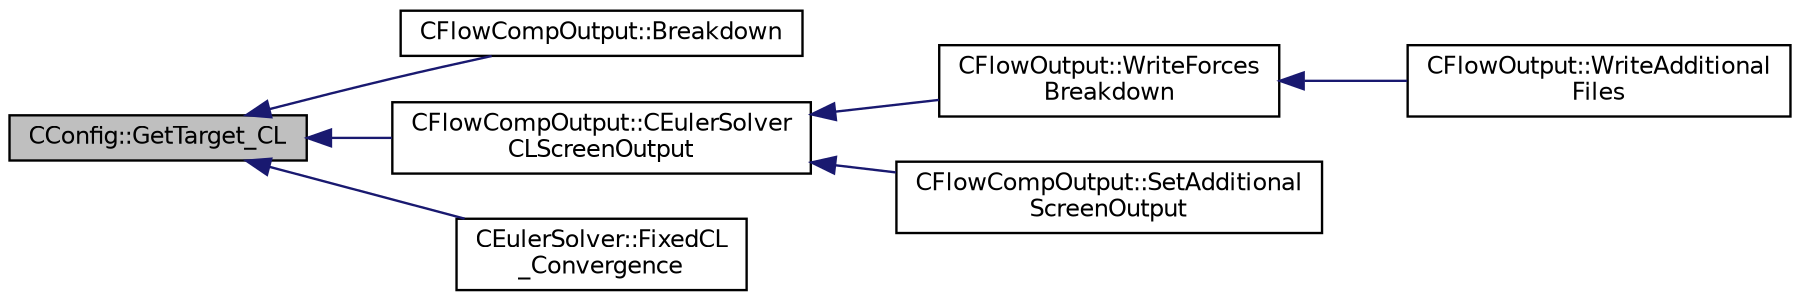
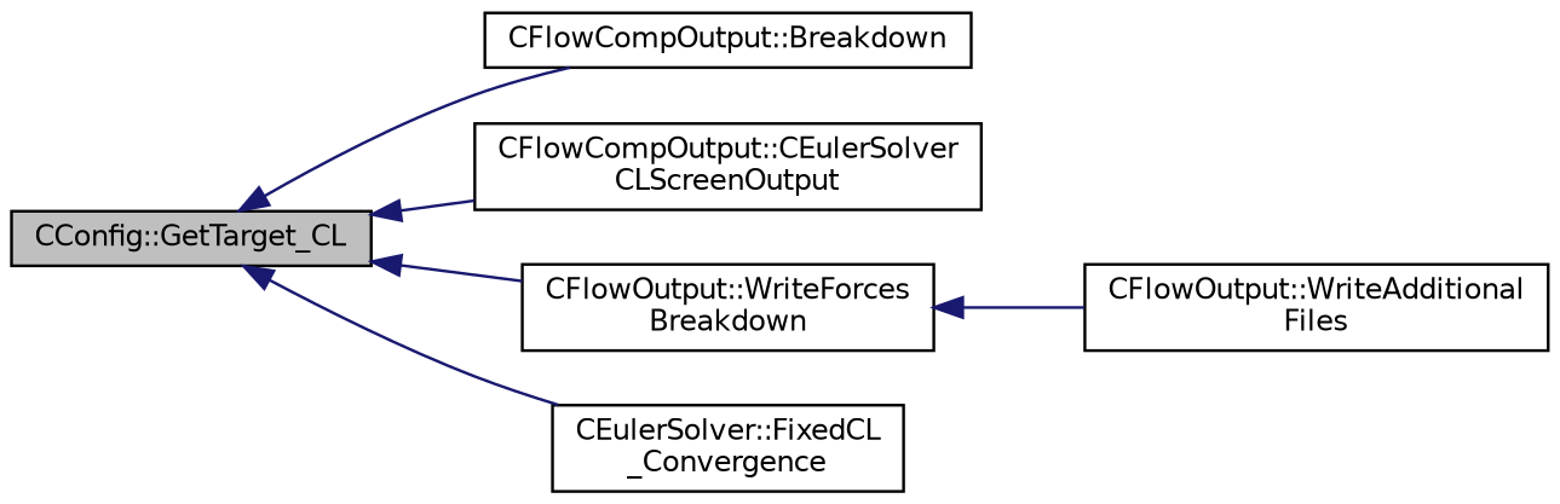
  digraph {
    rankdir=LR
    node [color=black fillcolor=white fontname=Helvetica fontsize=10 shape=record style=filled]
    edge [color=midnightblue dir=back fontname=Helvetica fontsize=10 labelfontname=Helvetica labelfontsize=10 style=solid]
    n1 [fillcolor=grey75 fontcolor=black height=0.2 label="CConfig::GetTarget_CL" width=0.4]
    n2 [height=0.2 label="CFlowCompOutput::Breakdown" width=0.4]
    n3 [height=0.2 label="CFlowCompOutput::CEulerSolver\lCLScreenOutput" width=0.4]
    n4 [height=0.2 label="CFlowOutput::WriteForces\lBreakdown" width=0.4]
    n5 [height=0.2 label="CEulerSolver::FixedCL\l_Convergence" width=0.4]
-   n6 [height=0.2 label="CFlowCompOutput::SetAdditional\lScreenOutput" width=0.4]
    n7 [height=0.2 label="CFlowOutput::WriteAdditional\lFiles" width=0.4]
    n1 -> n2
    n1 -> n3
-   n3 -> n4
+   n1 -> n4
    n1 -> n5
-   n3 -> n6
    n4 -> n7
  }
